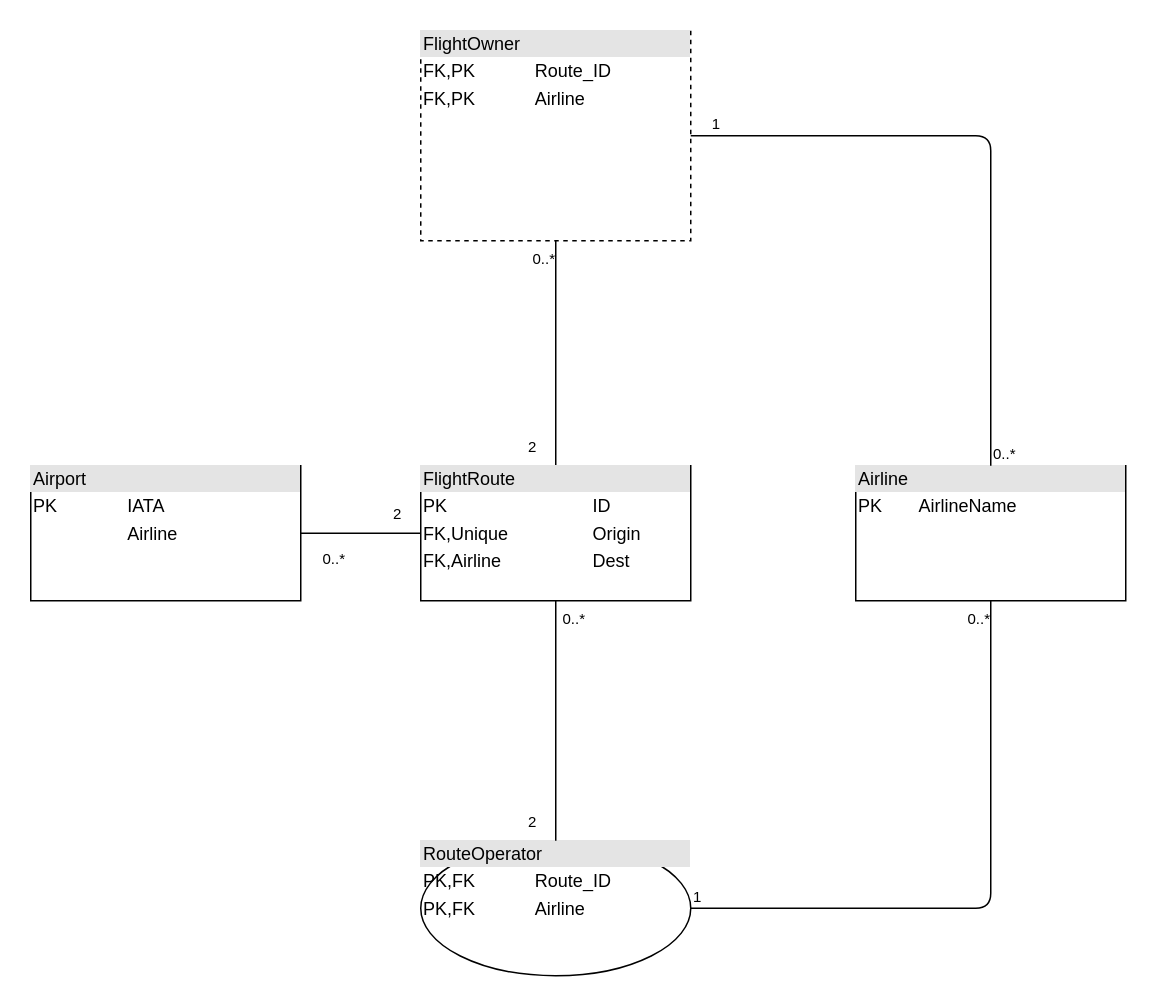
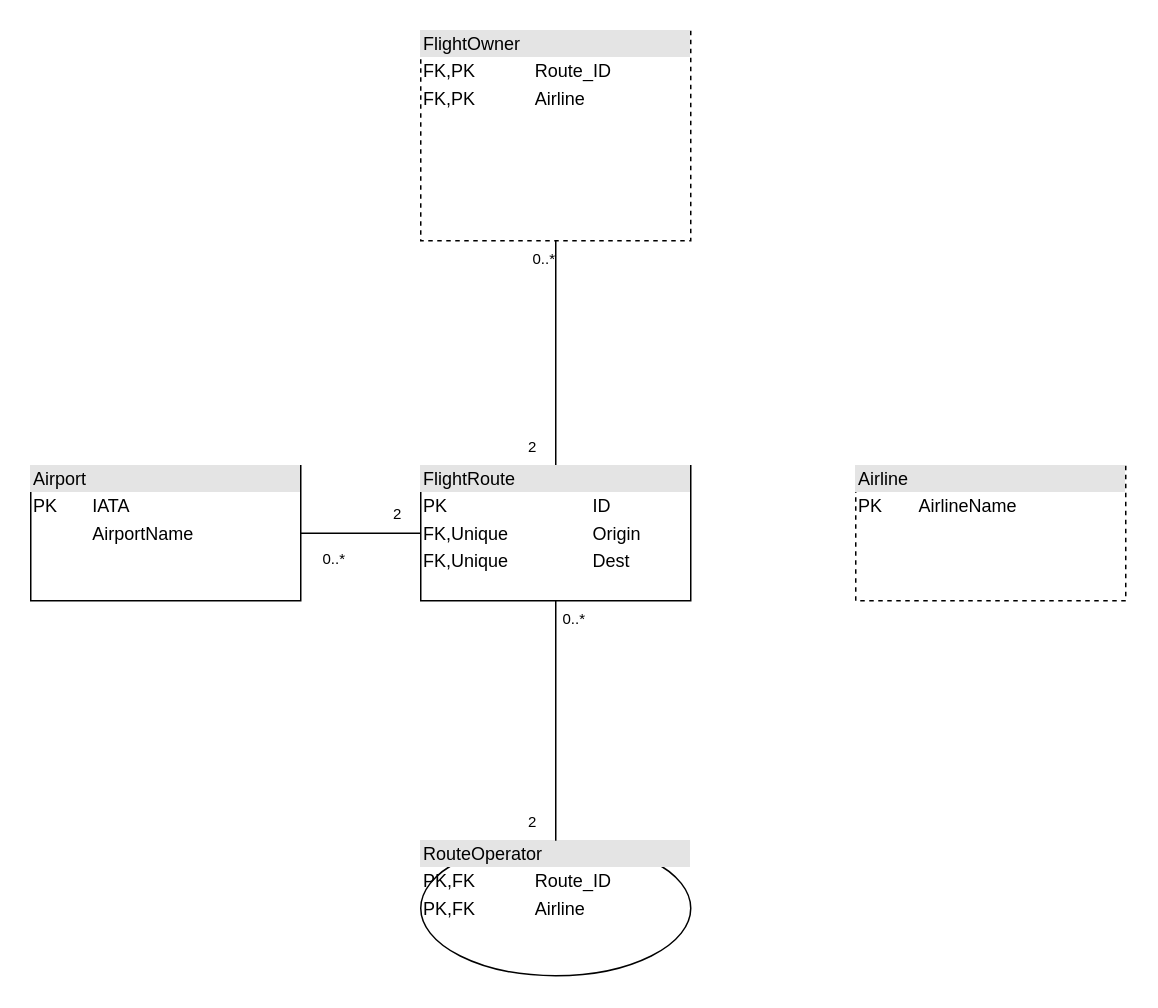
  <mxCell id="0" />
  <mxCell id="1" parent="0" />
- <mxCell id="2" value="&lt;div style=&quot;box-sizing: border-box ; width: 100% ; background: #e4e4e4 ; padding: 2px&quot;&gt;Airport&lt;/div&gt;&lt;table style=&quot;width: 100% ; font-size: 1em&quot; cellpadding=&quot;2&quot; cellspacing=&quot;0&quot;&gt;&lt;tbody&gt;&lt;tr&gt;&lt;td&gt;PK&lt;/td&gt;&lt;td&gt;IATA&lt;/td&gt;&lt;/tr&gt;&lt;tr&gt;&lt;td&gt;&lt;/td&gt;&lt;td&gt;Airline&lt;/td&gt;&lt;/tr&gt;&lt;/tbody&gt;&lt;/table&gt;" style="verticalAlign=top;align=left;overflow=fill;html=1;" parent="1" vertex="1"><mxGeometry x="20" y="310" width="180" height="90" as="geometry" /></mxCell>
- <mxCell id="3" value="&lt;div style=&quot;box-sizing: border-box ; width: 100% ; background: #e4e4e4 ; padding: 2px&quot;&gt;Airline&lt;/div&gt;&lt;table style=&quot;width: 100% ; font-size: 1em&quot; cellpadding=&quot;2&quot; cellspacing=&quot;0&quot;&gt;&lt;tbody&gt;&lt;tr&gt;&lt;td&gt;PK&lt;/td&gt;&lt;td&gt;AirlineName&lt;/td&gt;&lt;/tr&gt;&lt;/tbody&gt;&lt;/table&gt;" style="verticalAlign=top;align=left;overflow=fill;html=1;" parent="1" vertex="1"><mxGeometry x="570" y="310" width="180" height="90" as="geometry" /></mxCell>
+ <mxCell id="2" value="&lt;div style=&quot;box-sizing: border-box ; width: 100% ; background: #e4e4e4 ; padding: 2px&quot;&gt;Airport&lt;/div&gt;&lt;table style=&quot;width: 100% ; font-size: 1em&quot; cellpadding=&quot;2&quot; cellspacing=&quot;0&quot;&gt;&lt;tbody&gt;&lt;tr&gt;&lt;td&gt;PK&lt;/td&gt;&lt;td&gt;IATA&lt;/td&gt;&lt;/tr&gt;&lt;tr&gt;&lt;td&gt;&lt;/td&gt;&lt;td&gt;AirportName&lt;/td&gt;&lt;/tr&gt;&lt;/tbody&gt;&lt;/table&gt;" style="verticalAlign=top;align=left;overflow=fill;html=1;" parent="1" vertex="1"><mxGeometry x="20" y="310" width="180" height="90" as="geometry" /></mxCell>
+ <mxCell id="3" value="&lt;div style=&quot;box-sizing: border-box ; width: 100% ; background: #e4e4e4 ; padding: 2px&quot;&gt;Airline&lt;/div&gt;&lt;table style=&quot;width: 100% ; font-size: 1em&quot; cellpadding=&quot;2&quot; cellspacing=&quot;0&quot;&gt;&lt;tbody&gt;&lt;tr&gt;&lt;td&gt;PK&lt;/td&gt;&lt;td&gt;AirlineName&lt;/td&gt;&lt;/tr&gt;&lt;/tbody&gt;&lt;/table&gt;" style="verticalAlign=top;align=left;overflow=fill;html=1;dashed=1;" parent="1" vertex="1"><mxGeometry x="570" y="310" width="180" height="90" as="geometry" /></mxCell>
  <mxCell id="4" value="&lt;div style=&quot;box-sizing: border-box ; width: 100% ; background: #e4e4e4 ; padding: 2px&quot;&gt;FlightOwner&lt;/div&gt;&lt;table style=&quot;width: 100% ; font-size: 1em&quot; cellpadding=&quot;2&quot; cellspacing=&quot;0&quot;&gt;&lt;tbody&gt;&lt;tr&gt;&lt;td&gt;FK,PK&lt;/td&gt;&lt;td&gt;Route_ID&lt;/td&gt;&lt;/tr&gt;&lt;tr&gt;&lt;td&gt;FK,PK&lt;/td&gt;&lt;td&gt;Airline&lt;/td&gt;&lt;/tr&gt;&lt;/tbody&gt;&lt;/table&gt;" style="verticalAlign=top;align=left;overflow=fill;html=1;dashed=1;" parent="1" vertex="1"><mxGeometry x="280" y="20" width="180" height="140" as="geometry" /></mxCell>
- <mxCell id="5" value="" style="endArrow=none;html=1;edgeStyle=orthogonalEdgeStyle;entryX=0.5;entryY=0;entryDx=0;entryDy=0;exitX=1;exitY=0.5;exitDx=0;exitDy=0;" parent="1" source="4" target="3" edge="1"><mxGeometry relative="1" as="geometry"><mxPoint x="510" y="390" as="sourcePoint" /><mxPoint x="530" y="530" as="targetPoint" /></mxGeometry></mxCell>
- <mxCell id="6" value="0..*" style="resizable=0;html=1;align=left;verticalAlign=bottom;labelBackgroundColor=#ffffff;fontSize=10;" parent="5" connectable="0" vertex="1"><mxGeometry x="-1" relative="1" as="geometry"><mxPoint x="200" y="220" as="offset" /></mxGeometry></mxCell>
- <mxCell id="7" value="1" style="resizable=0;html=1;align=right;verticalAlign=bottom;labelBackgroundColor=#ffffff;fontSize=10;" parent="5" connectable="0" vertex="1"><mxGeometry x="1" relative="1" as="geometry"><mxPoint x="-180" y="-220" as="offset" /></mxGeometry></mxCell>
  <mxCell id="8" value="&lt;div style=&quot;box-sizing: border-box ; width: 100% ; background: #e4e4e4 ; padding: 2px&quot;&gt;RouteOperator&lt;/div&gt;&lt;table style=&quot;width: 100% ; font-size: 1em&quot; cellpadding=&quot;2&quot; cellspacing=&quot;0&quot;&gt;&lt;tbody&gt;&lt;tr&gt;&lt;td&gt;PK,FK&lt;/td&gt;&lt;td&gt;Route_ID&lt;/td&gt;&lt;/tr&gt;&lt;tr&gt;&lt;td&gt;PK,FK&lt;/td&gt;&lt;td&gt;Airline&lt;/td&gt;&lt;/tr&gt;&lt;/tbody&gt;&lt;/table&gt;" style="ellipse;verticalAlign=top;align=left;overflow=fill;html=1;" vertex="1" parent="1"><mxGeometry x="280" y="560" width="180" height="90" as="geometry" /></mxCell>
  <mxCell id="9" value="" style="endArrow=none;html=1;edgeStyle=orthogonalEdgeStyle;entryX=0.5;entryY=1;entryDx=0;entryDy=0;exitX=0.5;exitY=0;exitDx=0;exitDy=0;" edge="1" parent="1" source="18" target="4"><mxGeometry relative="1" as="geometry"><mxPoint x="510" y="250" as="sourcePoint" /><mxPoint x="380" y="425" as="targetPoint" /></mxGeometry></mxCell>
  <mxCell id="10" value="2" style="resizable=0;html=1;align=left;verticalAlign=bottom;labelBackgroundColor=#ffffff;fontSize=10;" connectable="0" vertex="1" parent="9"><mxGeometry x="-1" relative="1" as="geometry"><mxPoint x="-20" y="-5" as="offset" /></mxGeometry></mxCell>
  <mxCell id="11" value="0..*" style="resizable=0;html=1;align=right;verticalAlign=bottom;labelBackgroundColor=#ffffff;fontSize=10;" connectable="0" vertex="1" parent="9"><mxGeometry x="1" relative="1" as="geometry"><mxPoint y="20" as="offset" /></mxGeometry></mxCell>
- <mxCell id="12" value="" style="endArrow=none;html=1;edgeStyle=orthogonalEdgeStyle;exitX=1;exitY=0.5;exitDx=0;exitDy=0;entryX=0.5;entryY=1;entryDx=0;entryDy=0;" edge="1" parent="1" source="8" target="3"><mxGeometry relative="1" as="geometry"><mxPoint x="390" y="430" as="sourcePoint" /><mxPoint x="390" y="300" as="targetPoint" /></mxGeometry></mxCell>
- <mxCell id="13" value="1" style="resizable=0;html=1;align=left;verticalAlign=bottom;labelBackgroundColor=#ffffff;fontSize=10;" connectable="0" vertex="1" parent="12"><mxGeometry x="-1" relative="1" as="geometry" /></mxCell>
- <mxCell id="14" value="0..*" style="resizable=0;html=1;align=right;verticalAlign=bottom;labelBackgroundColor=#ffffff;fontSize=10;" connectable="0" vertex="1" parent="12"><mxGeometry x="1" relative="1" as="geometry"><mxPoint y="20" as="offset" /></mxGeometry></mxCell>
  <mxCell id="15" value="" style="endArrow=none;html=1;edgeStyle=orthogonalEdgeStyle;entryX=1;entryY=0.5;entryDx=0;entryDy=0;exitX=0;exitY=0.5;exitDx=0;exitDy=0;" edge="1" parent="1" source="18" target="2"><mxGeometry relative="1" as="geometry"><mxPoint x="290" y="355" as="sourcePoint" /><mxPoint x="120" y="410" as="targetPoint" /></mxGeometry></mxCell>
  <mxCell id="16" value="2" style="resizable=0;html=1;align=left;verticalAlign=bottom;labelBackgroundColor=#ffffff;fontSize=10;" connectable="0" vertex="1" parent="15"><mxGeometry x="-1" relative="1" as="geometry"><mxPoint x="-20" y="-5" as="offset" /></mxGeometry></mxCell>
  <mxCell id="17" value="0..*" style="resizable=0;html=1;align=right;verticalAlign=bottom;labelBackgroundColor=#ffffff;fontSize=10;" connectable="0" vertex="1" parent="15"><mxGeometry x="1" relative="1" as="geometry"><mxPoint x="30" y="25" as="offset" /></mxGeometry></mxCell>
- <mxCell id="18" value="&lt;div style=&quot;box-sizing: border-box ; width: 100% ; background: #e4e4e4 ; padding: 2px&quot;&gt;FlightRoute&lt;/div&gt;&lt;table style=&quot;width: 100% ; font-size: 1em&quot; cellpadding=&quot;2&quot; cellspacing=&quot;0&quot;&gt;&lt;tbody&gt;&lt;tr&gt;&lt;td&gt;PK&lt;/td&gt;&lt;td&gt;ID&lt;/td&gt;&lt;/tr&gt;&lt;tr&gt;&lt;td&gt;FK,Unique&lt;/td&gt;&lt;td&gt;Origin&lt;br&gt;&lt;/td&gt;&lt;/tr&gt;&lt;tr&gt;&lt;td&gt;FK,Airline&lt;/td&gt;&lt;td&gt;Dest&lt;br&gt;&lt;/td&gt;&lt;/tr&gt;&lt;/tbody&gt;&lt;/table&gt;" style="verticalAlign=top;align=left;overflow=fill;html=1;" vertex="1" parent="1"><mxGeometry x="280" y="310" width="180" height="90" as="geometry" /></mxCell>
+ <mxCell id="18" value="&lt;div style=&quot;box-sizing: border-box ; width: 100% ; background: #e4e4e4 ; padding: 2px&quot;&gt;FlightRoute&lt;/div&gt;&lt;table style=&quot;width: 100% ; font-size: 1em&quot; cellpadding=&quot;2&quot; cellspacing=&quot;0&quot;&gt;&lt;tbody&gt;&lt;tr&gt;&lt;td&gt;PK&lt;/td&gt;&lt;td&gt;ID&lt;/td&gt;&lt;/tr&gt;&lt;tr&gt;&lt;td&gt;FK,Unique&lt;/td&gt;&lt;td&gt;Origin&lt;br&gt;&lt;/td&gt;&lt;/tr&gt;&lt;tr&gt;&lt;td&gt;FK,Unique&lt;/td&gt;&lt;td&gt;Dest&lt;br&gt;&lt;/td&gt;&lt;/tr&gt;&lt;/tbody&gt;&lt;/table&gt;" style="verticalAlign=top;align=left;overflow=fill;html=1;" vertex="1" parent="1"><mxGeometry x="280" y="310" width="180" height="90" as="geometry" /></mxCell>
  <mxCell id="19" value="" style="endArrow=none;html=1;edgeStyle=orthogonalEdgeStyle;entryX=0.5;entryY=1;entryDx=0;entryDy=0;exitX=0.5;exitY=0;exitDx=0;exitDy=0;" edge="1" parent="1" source="8" target="18"><mxGeometry relative="1" as="geometry"><mxPoint x="380" y="320" as="sourcePoint" /><mxPoint x="380" y="170" as="targetPoint" /></mxGeometry></mxCell>
  <mxCell id="20" value="2" style="resizable=0;html=1;align=left;verticalAlign=bottom;labelBackgroundColor=#ffffff;fontSize=10;" connectable="0" vertex="1" parent="19"><mxGeometry x="-1" relative="1" as="geometry"><mxPoint x="-20" y="-5" as="offset" /></mxGeometry></mxCell>
  <mxCell id="21" value="0..*" style="resizable=0;html=1;align=right;verticalAlign=bottom;labelBackgroundColor=#ffffff;fontSize=10;" connectable="0" vertex="1" parent="19"><mxGeometry x="1" relative="1" as="geometry"><mxPoint x="20" y="20" as="offset" /></mxGeometry></mxCell>
  <mxCell id="22" value="" style="edgeStyle=entityRelationEdgeStyle;fontSize=12;html=1;endArrow=ERmany;entryX=0.5;entryY=1;entryDx=0;entryDy=0;exitX=0.5;exitY=0;exitDx=0;exitDy=0;strokeColor=none;" edge="1" parent="1" source="8" target="18"><mxGeometry width="100" height="100" relative="1" as="geometry"><mxPoint x="-20" y="600" as="sourcePoint" /><mxPoint x="80" y="500" as="targetPoint" /></mxGeometry></mxCell>
